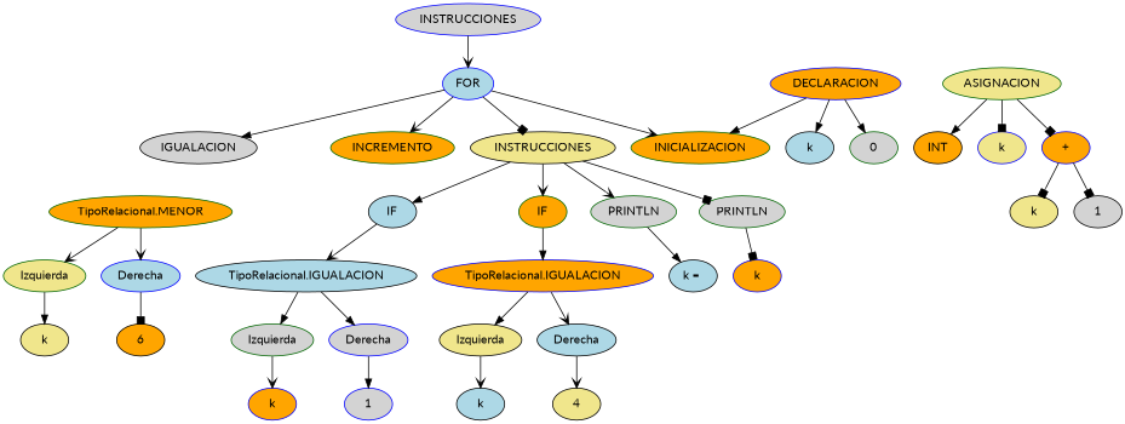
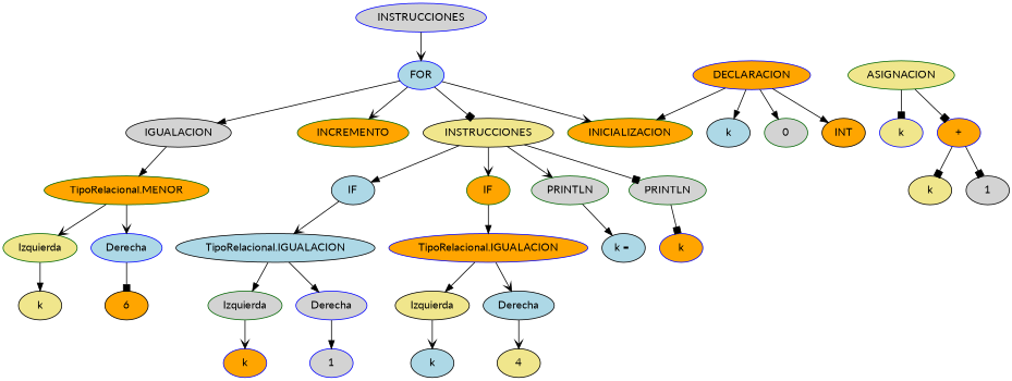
  digraph {
    fontname=Lato
    node [color=black fillcolor=orange fontname=Lato style=filled]
    edge [arrowhead=normal fontname=Lato]
    n1 [color=blue fillcolor=lightgrey label=INSTRUCCIONES]
    n2 [color=blue fillcolor=lightblue label=FOR]
    n3 [color=darkgreen label=INICIALIZACION]
    n4 [fillcolor=lightgrey label=IGUALACION]
    n5 [color=darkgreen label=INCREMENTO]
    n6 [fillcolor=khaki label=INSTRUCCIONES]
    n7 [color=darkgreen label="TipoRelacional.MENOR"]
    n8 [fillcolor=lightblue label=IF]
    n9 [color=darkgreen label=IF]
    n10 [color=darkgreen fillcolor=lightgrey label=PRINTLN]
    n11 [color=darkgreen fillcolor=lightgrey label=PRINTLN]
    n12 [color=blue label=DECLARACION]
    n13 [fillcolor=lightblue label=k]
    n14 [label=INT]
    n15 [color=darkgreen fillcolor=lightgrey label=0]
    n16 [color=darkgreen fillcolor=khaki label=Izquierda]
    n17 [color=blue fillcolor=lightblue label=Derecha]
    n18 [fillcolor=khaki label=k]
    n19 [label=6]
    n20 [color=darkgreen fillcolor=khaki label=ASIGNACION]
    n21 [color=blue fillcolor=khaki label=k]
    n22 [color=blue label="+"]
    n23 [fillcolor=khaki label=k]
    n24 [fillcolor=lightgrey label=1]
    n25 [fillcolor=lightblue label="TipoRelacional.IGUALACION"]
    n26 [color=blue label="TipoRelacional.IGUALACION"]
    n27 [fillcolor=lightblue label="k = "]
    n28 [color=blue label=k]
    n29 [color=darkgreen fillcolor=lightgrey label=Izquierda]
    n30 [color=blue fillcolor=lightgrey label=Derecha]
    n31 [color=blue label=k]
    n32 [color=blue fillcolor=lightgrey label=1]
    n33 [fillcolor=khaki label=Izquierda]
    n34 [fillcolor=lightblue label=Derecha]
    n35 [fillcolor=lightblue label=k]
    n36 [fillcolor=khaki label=4]
    n1 -> n2 [arrowhead=vee]
    n2 -> n3 [arrowhead=vee]
    n2 -> n4
    n2 -> n5 [arrowhead=vee]
    n2 -> n6 [arrowhead=box]
+   n4 -> n7
    n6 -> n8
    n6 -> n9 [arrowhead=vee]
    n6 -> n10 [arrowhead=vee]
    n6 -> n11 [arrowhead=box]
    n7 -> n16 [arrowhead=vee]
    n7 -> n17 [arrowhead=vee]
    n8 -> n25 [arrowhead=vee]
    n9 -> n26
    n10 -> n27
    n11 -> n28 [arrowhead=box]
    n12 -> n3
    n12 -> n13
-   n20 -> n14
+   n12 -> n14
    n12 -> n15
    n16 -> n18
    n17 -> n19 [arrowhead=box]
    n20 -> n21 [arrowhead=box]
    n20 -> n22 [arrowhead=box]
    n22 -> n23 [arrowhead=box]
    n22 -> n24 [arrowhead=box]
    n25 -> n29
    n25 -> n30
    n26 -> n33
    n26 -> n34 [arrowhead=vee]
    n29 -> n31 [arrowhead=vee]
    n30 -> n32
    n33 -> n35 [arrowhead=vee]
    n34 -> n36 [arrowhead=vee]
  }
